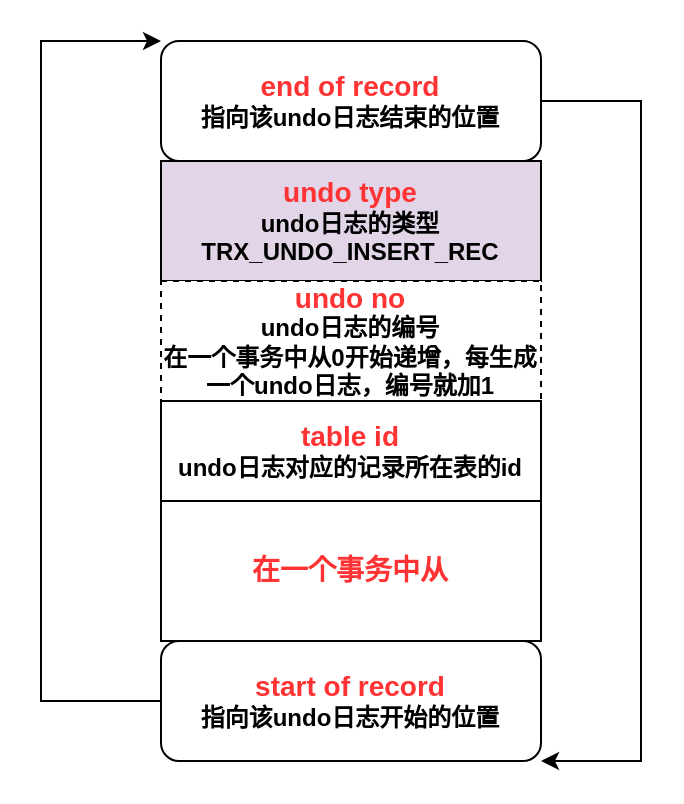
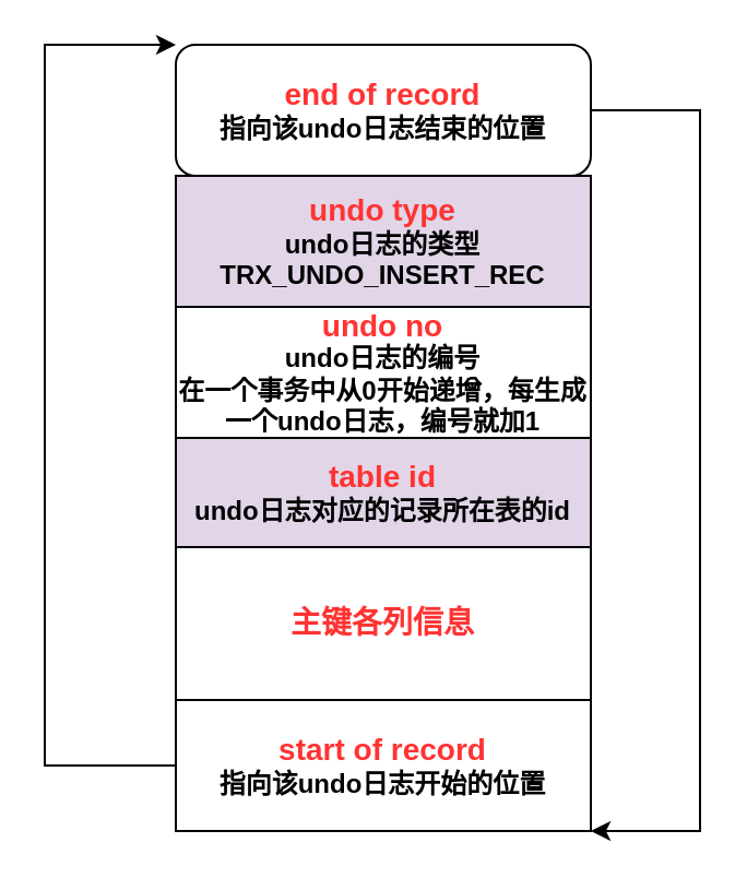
  <mxCell id="0" />
  <mxCell id="1" parent="0" />
  <mxCell id="2" style="edgeStyle=orthogonalEdgeStyle;rounded=0;orthogonalLoop=1;jettySize=auto;html=1;exitX=1;exitY=0.5;exitDx=0;exitDy=0;entryX=1;entryY=1;entryDx=0;entryDy=0;" edge="1" parent="1" source="3" target="5"><mxGeometry relative="1" as="geometry"><Array as="points"><mxPoint x="320" y="50" /><mxPoint x="320" y="380" /></Array></mxGeometry></mxCell>
  <mxCell id="3" value="&lt;b style=&quot;font-size: 14px&quot;&gt;&lt;font color=&quot;#ff3333&quot;&gt;end of record&lt;br&gt;&lt;/font&gt;&lt;/b&gt;&lt;b&gt;指向该undo日志结束的位置&lt;/b&gt;" style="whiteSpace=wrap;html=1;rounded=1;" vertex="1" parent="1"><mxGeometry x="80" y="20" width="190" height="60" as="geometry" /></mxCell>
  <mxCell id="4" style="edgeStyle=orthogonalEdgeStyle;rounded=0;orthogonalLoop=1;jettySize=auto;html=1;exitX=0;exitY=0.5;exitDx=0;exitDy=0;entryX=0;entryY=0;entryDx=0;entryDy=0;" edge="1" parent="1" source="5" target="3"><mxGeometry relative="1" as="geometry"><Array as="points"><mxPoint x="20" y="350" /><mxPoint x="20" y="20" /></Array></mxGeometry></mxCell>
- <mxCell id="5" value="&lt;b style=&quot;font-size: 14px&quot;&gt;&lt;font color=&quot;#ff3333&quot;&gt;start of record&lt;br&gt;&lt;/font&gt;&lt;/b&gt;&lt;b&gt;指向该undo日志开始的位置&lt;/b&gt;" style="whiteSpace=wrap;html=1;rounded=1;" vertex="1" parent="1"><mxGeometry x="80" y="320" width="190" height="60" as="geometry" /></mxCell>
+ <mxCell id="5" value="&lt;b style=&quot;font-size: 14px&quot;&gt;&lt;font color=&quot;#ff3333&quot;&gt;start of record&lt;br&gt;&lt;/font&gt;&lt;/b&gt;&lt;b&gt;指向该undo日志开始的位置&lt;/b&gt;" style="rounded=0;whiteSpace=wrap;html=1;" vertex="1" parent="1"><mxGeometry x="80" y="320" width="190" height="60" as="geometry" /></mxCell>
  <mxCell id="6" value="&lt;b&gt;&lt;font color=&quot;#ff3333&quot;&gt;&lt;span style=&quot;font-size: 14px&quot;&gt;undo type&lt;br&gt;&lt;/span&gt;&lt;/font&gt;undo日志的类型&lt;br&gt;TRX_UNDO_INSERT_REC&lt;br&gt;&lt;/b&gt;" style="rounded=0;whiteSpace=wrap;html=1;fillColor=#e1d5e7;" vertex="1" parent="1"><mxGeometry x="80" y="80" width="190" height="60" as="geometry" /></mxCell>
- <mxCell id="7" value="&lt;b&gt;&lt;font color=&quot;#ff3333&quot;&gt;&lt;span style=&quot;font-size: 14px&quot;&gt;undo no&lt;br&gt;&lt;/span&gt;&lt;/font&gt;undo日志的编号&lt;br&gt;在一个事务中从0开始递增，每生成一个undo日志，编号就加1&lt;br&gt;&lt;/b&gt;" style="rounded=0;whiteSpace=wrap;html=1;dashed=1;" vertex="1" parent="1"><mxGeometry x="80" y="140" width="190" height="60" as="geometry" /></mxCell>
- <mxCell id="8" value="&lt;b&gt;&lt;font color=&quot;#ff3333&quot;&gt;&lt;span style=&quot;font-size: 14px&quot;&gt;table id&lt;br&gt;&lt;/span&gt;&lt;/font&gt;undo日志对应的记录所在表的id&lt;br&gt;&lt;/b&gt;" style="rounded=0;whiteSpace=wrap;html=1;" vertex="1" parent="1"><mxGeometry x="80" y="200" width="190" height="50" as="geometry" /></mxCell>
- <mxCell id="9" value="&lt;b&gt;&lt;font color=&quot;#ff3333&quot;&gt;&lt;span style=&quot;font-size: 14px&quot;&gt;在一个事务中从&lt;/span&gt;&lt;/font&gt;&lt;br&gt;&lt;/b&gt;" style="rounded=0;whiteSpace=wrap;html=1;" vertex="1" parent="1"><mxGeometry x="80" y="250" width="190" height="70" as="geometry" /></mxCell>
+ <mxCell id="7" value="&lt;b&gt;&lt;font color=&quot;#ff3333&quot;&gt;&lt;span style=&quot;font-size: 14px&quot;&gt;undo no&lt;br&gt;&lt;/span&gt;&lt;/font&gt;undo日志的编号&lt;br&gt;在一个事务中从0开始递增，每生成一个undo日志，编号就加1&lt;br&gt;&lt;/b&gt;" style="rounded=0;whiteSpace=wrap;html=1;" vertex="1" parent="1"><mxGeometry x="80" y="140" width="190" height="60" as="geometry" /></mxCell>
+ <mxCell id="8" value="&lt;b&gt;&lt;font color=&quot;#ff3333&quot;&gt;&lt;span style=&quot;font-size: 14px&quot;&gt;table id&lt;br&gt;&lt;/span&gt;&lt;/font&gt;undo日志对应的记录所在表的id&lt;br&gt;&lt;/b&gt;" style="rounded=0;whiteSpace=wrap;html=1;fillColor=#e1d5e7;" vertex="1" parent="1"><mxGeometry x="80" y="200" width="190" height="50" as="geometry" /></mxCell>
+ <mxCell id="9" value="&lt;b&gt;&lt;font color=&quot;#ff3333&quot;&gt;&lt;span style=&quot;font-size: 14px&quot;&gt;主键各列信息&lt;/span&gt;&lt;/font&gt;&lt;br&gt;&lt;/b&gt;" style="rounded=0;whiteSpace=wrap;html=1;" vertex="1" parent="1"><mxGeometry x="80" y="250" width="190" height="70" as="geometry" /></mxCell>
